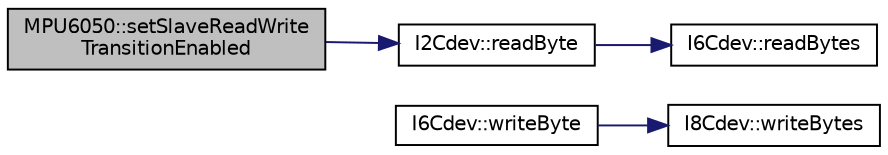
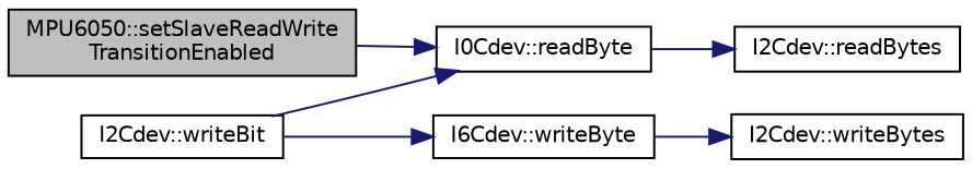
  digraph {
    fontname="DejaVu Sans"
    rankdir=LR
    node [color=black fillcolor=white fontname="DejaVu Sans" fontsize=10 shape=record style=filled]
    edge [color=midnightblue fontname="DejaVu Sans" fontsize=10 labelfontname=Helvetica labelfontsize=10 style=solid]
    n1 [fillcolor=grey75 fontcolor=black height=0.2 label="MPU6050::setSlaveReadWrite\lTransitionEnabled" width=0.4]
-   n2 [height=0.2 label="I2Cdev::readByte" width=0.4]
+   n2 [height=0.2 label="I0Cdev::readByte" width=0.4]
+   n3 [height=0.2 label="I2Cdev::writeBit" width=0.4]
    n4 [height=0.2 label="I6Cdev::writeByte" width=0.4]
-   n5 [height=0.2 label="I6Cdev::readBytes" width=0.4]
-   n6 [height=0.2 label="I8Cdev::writeBytes" width=0.4]
+   n5 [height=0.2 label="I2Cdev::readBytes" width=0.4]
+   n6 [height=0.2 label="I2Cdev::writeBytes" width=0.4]
    n1 -> n2
    n2 -> n5
+   n3 -> n2
+   n3 -> n4
    n4 -> n6
  }
